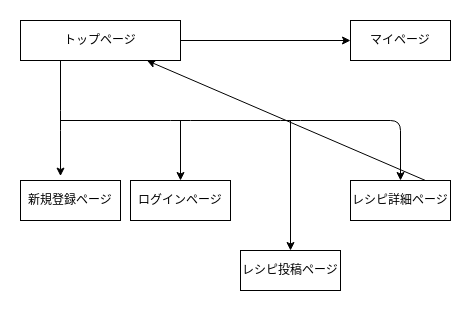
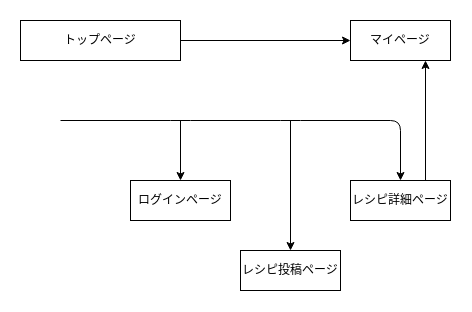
  <mxCell id="0" />
  <mxCell id="1" parent="0" />
  <mxCell id="2" value="トップページ" style="whiteSpace=wrap;html=1;align=center;" vertex="1" parent="1"><mxGeometry width="160" height="40" as="geometry" x="20" y="20" /></mxCell>
- <mxCell id="3" value="新規登録ページ" style="whiteSpace=wrap;html=1;align=center;" vertex="1" parent="1"><mxGeometry y="180" width="100" height="40" as="geometry" x="20" /></mxCell>
  <mxCell id="4" value="ログインページ" style="whiteSpace=wrap;html=1;align=center;" vertex="1" parent="1"><mxGeometry x="130" y="180" width="100" height="40" as="geometry" /></mxCell>
  <mxCell id="5" value="レシピ投稿ページ" style="whiteSpace=wrap;html=1;align=center;" vertex="1" parent="1"><mxGeometry x="240" y="250" width="100" height="40" as="geometry" /></mxCell>
- <mxCell id="6" value="" style="endArrow=classic;html=1;exitX=0.25;exitY=1;exitDx=0;exitDy=0;entryX=0.4;entryY=-0.11;entryDx=0;entryDy=0;entryPerimeter=0;" edge="1" parent="1" source="2" target="3"><mxGeometry width="50" height="50" relative="1" as="geometry"><mxPoint x="250" y="380" as="sourcePoint" /><mxPoint x="300" y="330" as="targetPoint" /><Array as="points"><mxPoint x="60" y="120" /></Array></mxGeometry></mxCell>
  <mxCell id="7" value="" style="endArrow=classic;html=1;entryX=0.5;entryY=0;entryDx=0;entryDy=0;" edge="1" parent="1" target="9"><mxGeometry width="50" height="50" relative="1" as="geometry"><mxPoint x="60" y="120" as="sourcePoint" /><mxPoint x="510" y="120" as="targetPoint" /><Array as="points"><mxPoint x="180" y="120" /><mxPoint x="290" y="120" /><mxPoint x="400" y="120" /></Array></mxGeometry></mxCell>
  <mxCell id="8" value="" style="endArrow=classic;html=1;entryX=0.5;entryY=0;entryDx=0;entryDy=0;" edge="1" parent="1" target="4"><mxGeometry width="50" height="50" relative="1" as="geometry"><mxPoint x="180" y="120" as="sourcePoint" /><mxPoint x="300" y="330" as="targetPoint" /></mxGeometry></mxCell>
  <mxCell id="9" value="レシピ詳細ページ" style="whiteSpace=wrap;html=1;align=center;" vertex="1" parent="1"><mxGeometry x="350" y="180" width="100" height="40" as="geometry" /></mxCell>
  <mxCell id="10" value="" style="endArrow=classic;html=1;entryX=0.5;entryY=0;entryDx=0;entryDy=0;" edge="1" parent="1" target="5"><mxGeometry width="50" height="50" relative="1" as="geometry"><mxPoint x="290" y="120" as="sourcePoint" /><mxPoint x="300" y="330" as="targetPoint" /></mxGeometry></mxCell>
  <mxCell id="11" value="マイページ" style="whiteSpace=wrap;html=1;align=center;" vertex="1" parent="1"><mxGeometry x="350" width="100" height="40" as="geometry" y="20" /></mxCell>
  <mxCell id="12" value="" style="endArrow=classic;html=1;exitX=1;exitY=0.5;exitDx=0;exitDy=0;entryX=0;entryY=0.5;entryDx=0;entryDy=0;" edge="1" parent="1" source="2" target="11"><mxGeometry width="50" height="50" relative="1" as="geometry"><mxPoint x="250" y="380" as="sourcePoint" /><mxPoint x="340" y="150" as="targetPoint" /></mxGeometry></mxCell>
- <mxCell id="13" value="" style="endArrow=classic;html=1;exitX=0.75;exitY=0;exitDx=0;exitDy=0;" edge="1" parent="1" source="9" target="2"><mxGeometry width="50" height="50" relative="1" as="geometry"><mxPoint x="250" y="380" as="sourcePoint" /><mxPoint x="300" y="330" as="targetPoint" /></mxGeometry></mxCell>
+ <mxCell id="13" value="" style="endArrow=classic;html=1;exitX=0.75;exitY=0;exitDx=0;exitDy=0;entryX=0.75;entryY=1;entryDx=0;entryDy=0;" edge="1" parent="1" source="9" target="11"><mxGeometry width="50" height="50" relative="1" as="geometry"><mxPoint x="250" y="380" as="sourcePoint" /><mxPoint x="300" y="330" as="targetPoint" /></mxGeometry></mxCell>
